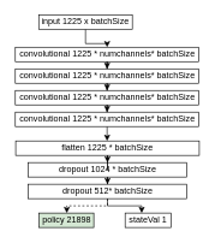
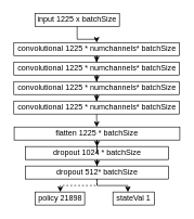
  <mxCell id="0" />
  <mxCell id="1" parent="0" />
  <mxCell id="2" value="" style="edgeStyle=orthogonalEdgeStyle;rounded=0;orthogonalLoop=1;jettySize=auto;html=1;" edge="1" parent="1" source="3" target="5"><mxGeometry relative="1" as="geometry" /></mxCell>
  <mxCell id="3" value="input 1225 x batchSize" style="rounded=0;whiteSpace=wrap;html=1;" vertex="1" parent="1"><mxGeometry x="53" y="20" width="130" height="20" as="geometry" /></mxCell>
  <mxCell id="4" value="" style="edgeStyle=orthogonalEdgeStyle;rounded=0;orthogonalLoop=1;jettySize=auto;html=1;" edge="1" parent="1" source="5" target="9"><mxGeometry relative="1" as="geometry" /></mxCell>
  <mxCell id="5" value="convolutional 1225 * numchannels* batchSize" style="whiteSpace=wrap;html=1;rounded=0;" vertex="1" parent="1"><mxGeometry x="20.5" y="65" width="255" height="20" as="geometry" /></mxCell>
  <mxCell id="6" value="" style="edgeStyle=orthogonalEdgeStyle;rounded=0;orthogonalLoop=1;jettySize=auto;html=1;" edge="1" parent="1" source="7" target="16"><mxGeometry relative="1" as="geometry" /></mxCell>
  <mxCell id="7" value="dropout 1024 * batchSize" style="whiteSpace=wrap;html=1;rounded=0;" vertex="1" parent="1"><mxGeometry x="38.5" y="225" width="220" height="20" as="geometry" /></mxCell>
  <mxCell id="8" value="" style="edgeStyle=orthogonalEdgeStyle;rounded=0;orthogonalLoop=1;jettySize=auto;html=1;" edge="1" parent="1" source="9" target="11"><mxGeometry relative="1" as="geometry" /></mxCell>
  <mxCell id="9" value="convolutional 1225 * numchannels* batchSize" style="whiteSpace=wrap;html=1;rounded=0;" vertex="1" parent="1"><mxGeometry x="20.5" y="95" width="255" height="20" as="geometry" /></mxCell>
  <mxCell id="10" value="" style="edgeStyle=orthogonalEdgeStyle;rounded=0;orthogonalLoop=1;jettySize=auto;html=1;" edge="1" parent="1" source="11" target="13"><mxGeometry relative="1" as="geometry" /></mxCell>
  <mxCell id="11" value="convolutional 1225 * numchannels* batchSize" style="whiteSpace=wrap;html=1;rounded=0;" vertex="1" parent="1"><mxGeometry x="20.5" y="125" width="255" height="20" as="geometry" /></mxCell>
  <mxCell id="12" style="edgeStyle=orthogonalEdgeStyle;rounded=0;orthogonalLoop=1;jettySize=auto;html=1;entryX=0.5;entryY=0;entryDx=0;entryDy=0;" edge="1" parent="1" source="13" target="20"><mxGeometry relative="1" as="geometry" /></mxCell>
  <mxCell id="13" value="convolutional 1225 * numchannels* batchSize" style="whiteSpace=wrap;html=1;rounded=0;" vertex="1" parent="1"><mxGeometry x="20.5" y="155" width="255" height="20" as="geometry" /></mxCell>
  <mxCell id="14" value="" style="edgeStyle=orthogonalEdgeStyle;rounded=0;orthogonalLoop=1;jettySize=auto;html=1;dashed=1;" edge="1" parent="1" source="16" target="17"><mxGeometry relative="1" as="geometry"><Array as="points"><mxPoint x="149" y="285" /><mxPoint x="92" y="285" /></Array></mxGeometry></mxCell>
  <mxCell id="15" value="" style="edgeStyle=orthogonalEdgeStyle;rounded=0;orthogonalLoop=1;jettySize=auto;html=1;" edge="1" parent="1" source="16" target="18"><mxGeometry relative="1" as="geometry"><Array as="points"><mxPoint x="149" y="285" /><mxPoint x="196" y="285" /></Array></mxGeometry></mxCell>
  <mxCell id="16" value="dropout 512* batchSize" style="whiteSpace=wrap;html=1;rounded=0;" vertex="1" parent="1"><mxGeometry x="38.5" y="255" width="220" height="20" as="geometry" /></mxCell>
- <mxCell id="17" value="policy 21898" style="whiteSpace=wrap;html=1;rounded=0;fillColor=#d5e8d4;" vertex="1" parent="1"><mxGeometry x="53.5" y="295" width="76" height="20" as="geometry" /></mxCell>
+ <mxCell id="17" value="policy 21898" style="whiteSpace=wrap;html=1;rounded=0;" vertex="1" parent="1"><mxGeometry x="53.5" y="295" width="76" height="20" as="geometry" /></mxCell>
  <mxCell id="18" value="stateVal 1" style="whiteSpace=wrap;html=1;rounded=0;" vertex="1" parent="1"><mxGeometry x="173" y="295" width="64" height="20" as="geometry" /></mxCell>
  <mxCell id="19" style="edgeStyle=orthogonalEdgeStyle;rounded=0;orthogonalLoop=1;jettySize=auto;html=1;entryX=0.5;entryY=0;entryDx=0;entryDy=0;" edge="1" parent="1" source="20" target="7"><mxGeometry relative="1" as="geometry" /></mxCell>
  <mxCell id="20" value="flatten 1225 * batchSize" style="whiteSpace=wrap;html=1;rounded=0;" vertex="1" parent="1"><mxGeometry x="21" y="195" width="255" height="20" as="geometry" /></mxCell>
